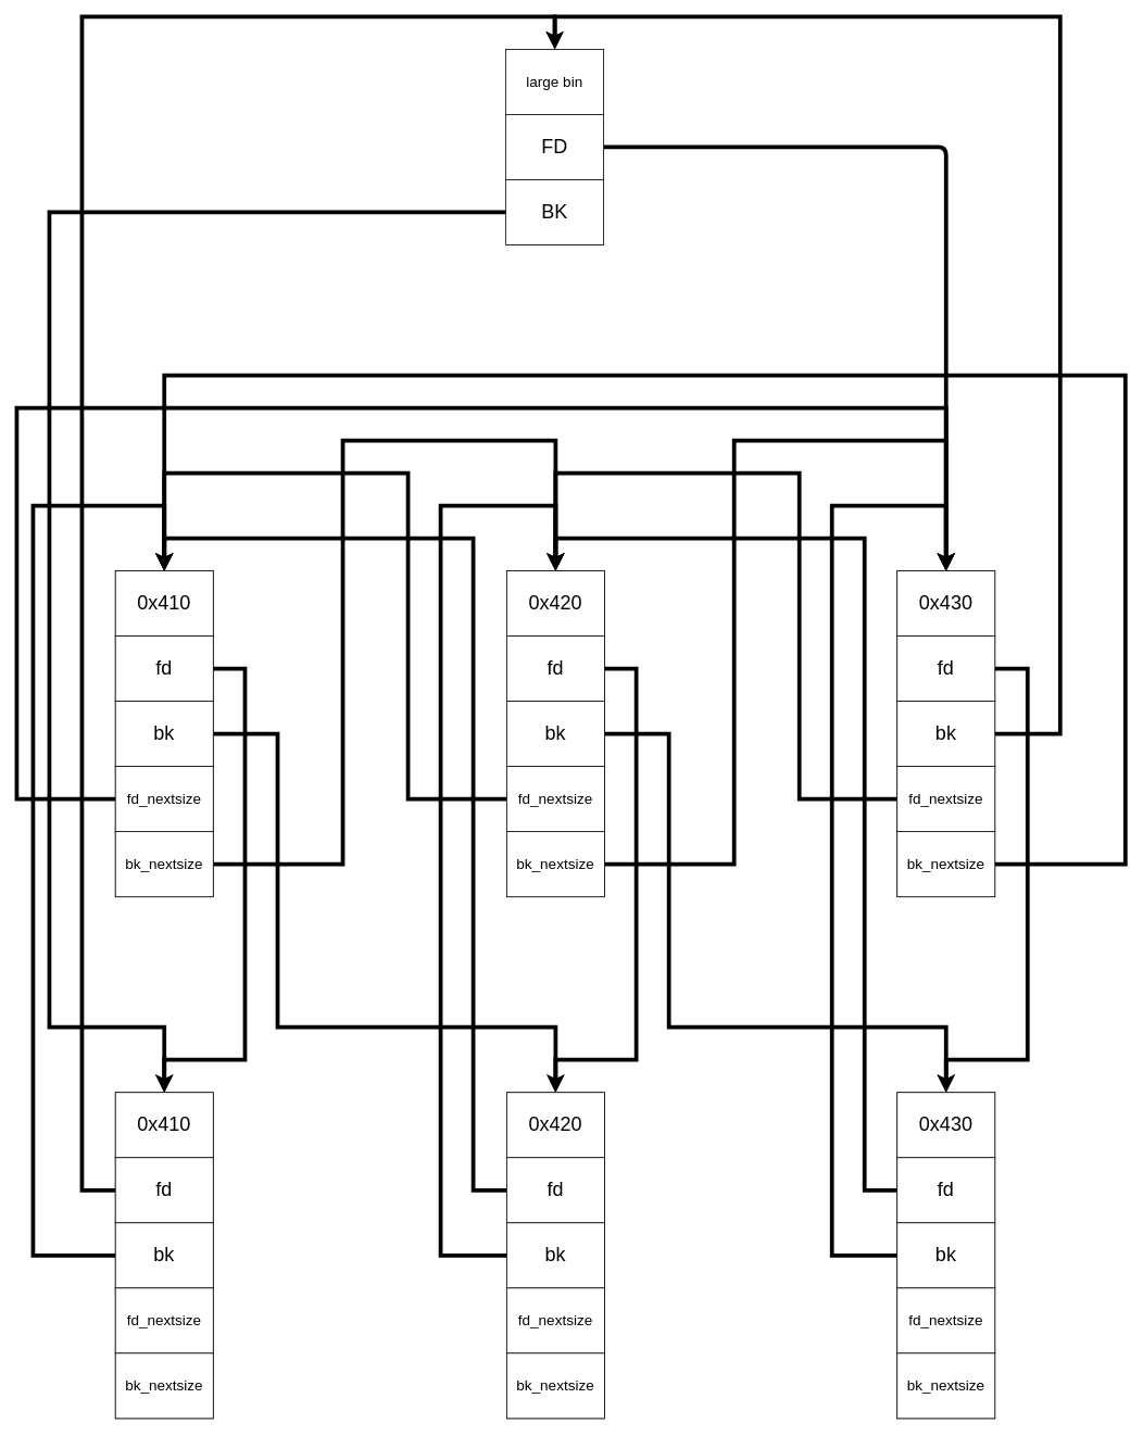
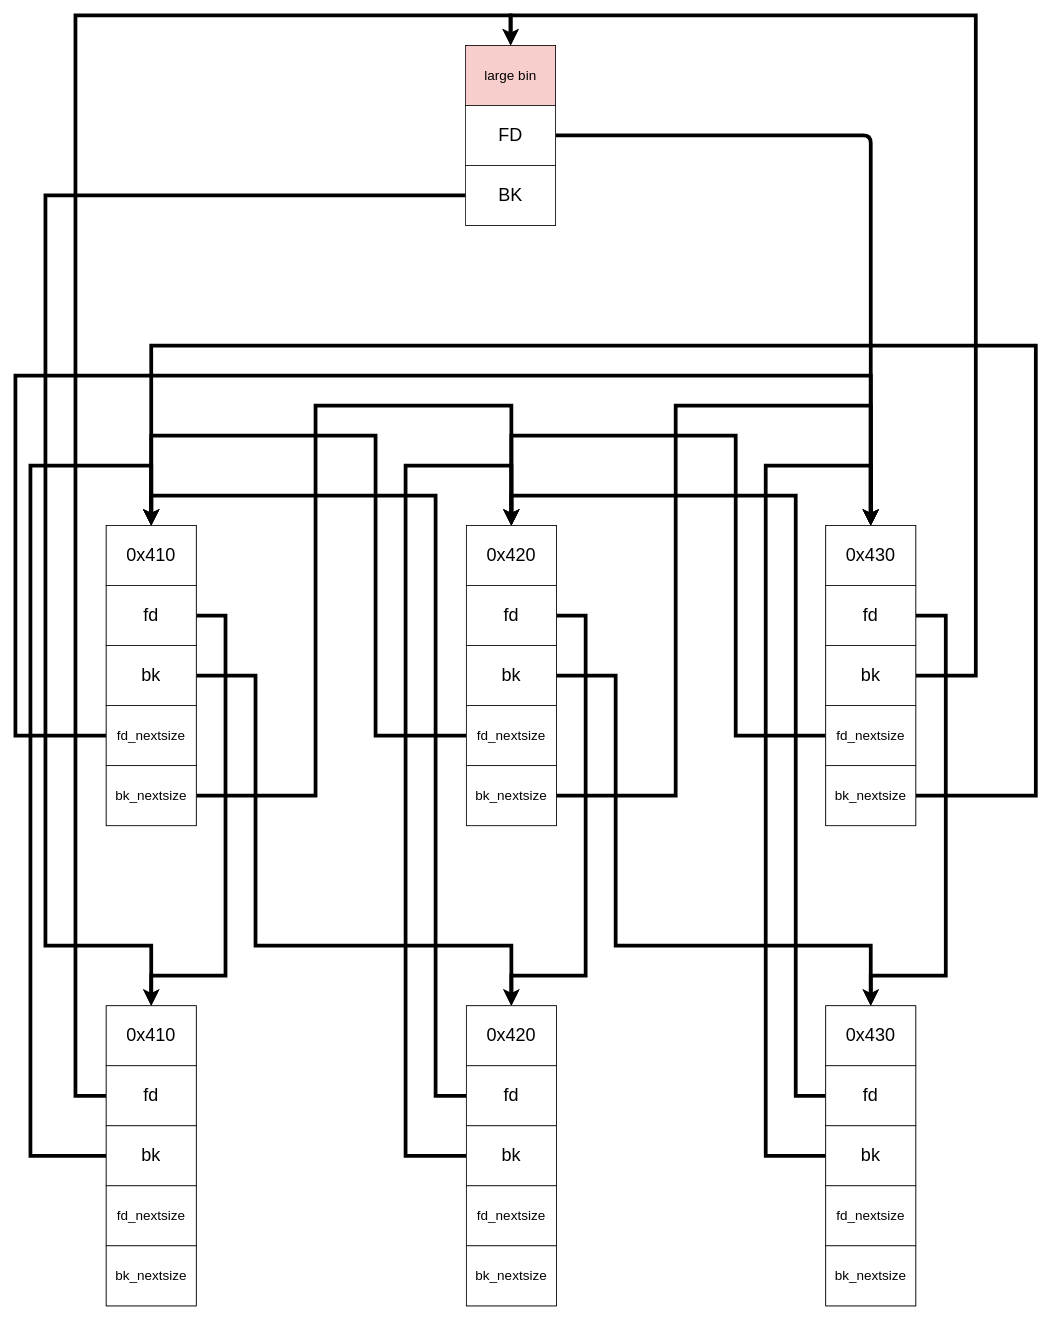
  <mxCell id="0" />
  <mxCell id="1" parent="0" />
  <mxCell id="2" value="" style="rounded=0;whiteSpace=wrap;html=1;" parent="1" vertex="1"><mxGeometry x="141" y="700" width="120" height="400" as="geometry" /></mxCell>
  <mxCell id="3" value="&lt;font style=&quot;font-size: 24px;&quot;&gt;0x410&lt;/font&gt;" style="rounded=0;whiteSpace=wrap;html=1;" parent="1" vertex="1"><mxGeometry x="141" y="700" width="120" height="80" as="geometry" /></mxCell>
  <mxCell id="4" style="edgeStyle=orthogonalEdgeStyle;rounded=0;orthogonalLoop=1;jettySize=auto;html=1;exitX=1;exitY=0.5;exitDx=0;exitDy=0;entryX=0.5;entryY=0;entryDx=0;entryDy=0;strokeWidth=5;" edge="1" parent="1" source="5" target="33"><mxGeometry relative="1" as="geometry"><Array as="points"><mxPoint x="300" y="820" /><mxPoint x="300" y="1300" /><mxPoint x="201" y="1300" /></Array></mxGeometry></mxCell>
  <mxCell id="5" value="&lt;font style=&quot;font-size: 24px;&quot;&gt;fd&lt;/font&gt;" style="rounded=0;whiteSpace=wrap;html=1;" parent="1" vertex="1"><mxGeometry x="141" y="780" width="120" height="80" as="geometry" /></mxCell>
  <mxCell id="6" style="edgeStyle=orthogonalEdgeStyle;rounded=0;orthogonalLoop=1;jettySize=auto;html=1;exitX=1;exitY=0.5;exitDx=0;exitDy=0;entryX=0.5;entryY=0;entryDx=0;entryDy=0;strokeWidth=5;" edge="1" parent="1" source="7" target="41"><mxGeometry relative="1" as="geometry"><Array as="points"><mxPoint x="340" y="900" /><mxPoint x="340" y="1260" /><mxPoint x="681" y="1260" /></Array></mxGeometry></mxCell>
  <mxCell id="7" value="&lt;font style=&quot;font-size: 24px;&quot;&gt;bk&lt;/font&gt;" style="rounded=0;whiteSpace=wrap;html=1;" parent="1" vertex="1"><mxGeometry x="141" y="860" width="120" height="80" as="geometry" /></mxCell>
  <mxCell id="8" style="edgeStyle=orthogonalEdgeStyle;rounded=0;orthogonalLoop=1;jettySize=auto;html=1;exitX=0;exitY=0.5;exitDx=0;exitDy=0;entryX=0.5;entryY=0;entryDx=0;entryDy=0;strokeWidth=5;" edge="1" parent="1" source="9" target="23"><mxGeometry relative="1" as="geometry"><Array as="points"><mxPoint x="20" y="980" /><mxPoint x="20" y="500" /><mxPoint x="1160" y="500" /></Array></mxGeometry></mxCell>
  <mxCell id="9" value="&lt;font style=&quot;font-size: 18px;&quot;&gt;fd_nextsize&lt;/font&gt;" style="rounded=0;whiteSpace=wrap;html=1;" parent="1" vertex="1"><mxGeometry x="141" y="940" width="120" height="80" as="geometry" /></mxCell>
  <mxCell id="10" style="edgeStyle=orthogonalEdgeStyle;rounded=0;orthogonalLoop=1;jettySize=auto;html=1;exitX=1;exitY=0.5;exitDx=0;exitDy=0;entryX=0.5;entryY=0;entryDx=0;entryDy=0;strokeWidth=5;" edge="1" parent="1" source="11" target="13"><mxGeometry relative="1" as="geometry"><Array as="points"><mxPoint x="420" y="1060" /><mxPoint x="420" y="540" /><mxPoint x="681" y="540" /></Array></mxGeometry></mxCell>
  <mxCell id="11" value="&lt;font style=&quot;font-size: 18px;&quot;&gt;bk_nextsize&lt;/font&gt;" style="rounded=0;whiteSpace=wrap;html=1;" parent="1" vertex="1"><mxGeometry x="141" y="1020" width="120" height="80" as="geometry" /></mxCell>
  <mxCell id="12" value="" style="rounded=0;whiteSpace=wrap;html=1;" parent="1" vertex="1"><mxGeometry x="621" y="700" width="120" height="400" as="geometry" /></mxCell>
  <mxCell id="13" value="&lt;font style=&quot;font-size: 24px;&quot;&gt;0x420&lt;/font&gt;" style="rounded=0;whiteSpace=wrap;html=1;" parent="1" vertex="1"><mxGeometry x="621" y="700" width="120" height="80" as="geometry" /></mxCell>
  <mxCell id="14" style="edgeStyle=orthogonalEdgeStyle;rounded=0;orthogonalLoop=1;jettySize=auto;html=1;entryX=0.5;entryY=0;entryDx=0;entryDy=0;exitX=1;exitY=0.5;exitDx=0;exitDy=0;strokeWidth=5;" edge="1" parent="1" source="15" target="41"><mxGeometry relative="1" as="geometry"><mxPoint x="810" y="1000" as="sourcePoint" /><Array as="points"><mxPoint x="780" y="820" /><mxPoint x="780" y="1300" /><mxPoint x="681" y="1300" /></Array></mxGeometry></mxCell>
  <mxCell id="15" value="&lt;font style=&quot;font-size: 24px;&quot;&gt;fd&lt;/font&gt;" style="rounded=0;whiteSpace=wrap;html=1;" parent="1" vertex="1"><mxGeometry x="621" y="780" width="120" height="80" as="geometry" /></mxCell>
  <mxCell id="16" style="edgeStyle=orthogonalEdgeStyle;rounded=0;orthogonalLoop=1;jettySize=auto;html=1;exitX=1;exitY=0.5;exitDx=0;exitDy=0;entryX=0.5;entryY=0;entryDx=0;entryDy=0;strokeWidth=5;" edge="1" parent="1" source="17" target="49"><mxGeometry relative="1" as="geometry"><Array as="points"><mxPoint x="820" y="900" /><mxPoint x="820" y="1260" /><mxPoint x="1160" y="1260" /></Array></mxGeometry></mxCell>
  <mxCell id="17" value="&lt;font style=&quot;font-size: 24px;&quot;&gt;bk&lt;/font&gt;" style="rounded=0;whiteSpace=wrap;html=1;" parent="1" vertex="1"><mxGeometry x="621" y="860" width="120" height="80" as="geometry" /></mxCell>
  <mxCell id="18" style="edgeStyle=orthogonalEdgeStyle;rounded=0;orthogonalLoop=1;jettySize=auto;html=1;exitX=0;exitY=0.5;exitDx=0;exitDy=0;entryX=0.5;entryY=0;entryDx=0;entryDy=0;strokeWidth=5;" edge="1" parent="1" source="19" target="3"><mxGeometry relative="1" as="geometry"><Array as="points"><mxPoint x="500" y="980" /><mxPoint x="500" y="580" /><mxPoint x="201" y="580" /></Array></mxGeometry></mxCell>
  <mxCell id="19" value="&lt;font style=&quot;font-size: 18px;&quot;&gt;fd_nextsize&lt;/font&gt;" style="rounded=0;whiteSpace=wrap;html=1;" parent="1" vertex="1"><mxGeometry x="621" y="940" width="120" height="80" as="geometry" /></mxCell>
  <mxCell id="20" style="edgeStyle=orthogonalEdgeStyle;rounded=0;orthogonalLoop=1;jettySize=auto;html=1;exitX=1;exitY=0.5;exitDx=0;exitDy=0;entryX=0.5;entryY=0;entryDx=0;entryDy=0;strokeWidth=5;" edge="1" parent="1" source="21" target="23"><mxGeometry relative="1" as="geometry"><Array as="points"><mxPoint x="900" y="1060" /><mxPoint x="900" y="540" /><mxPoint x="1160" y="540" /></Array></mxGeometry></mxCell>
  <mxCell id="21" value="&lt;font style=&quot;font-size: 18px;&quot;&gt;bk_nextsize&lt;/font&gt;" style="rounded=0;whiteSpace=wrap;html=1;" parent="1" vertex="1"><mxGeometry x="621" y="1020" width="120" height="80" as="geometry" /></mxCell>
  <mxCell id="22" value="" style="rounded=0;whiteSpace=wrap;html=1;" parent="1" vertex="1"><mxGeometry x="1100" y="700" width="120" height="400" as="geometry" /></mxCell>
  <mxCell id="23" value="&lt;font style=&quot;font-size: 24px;&quot;&gt;0x430&lt;/font&gt;" style="rounded=0;whiteSpace=wrap;html=1;" parent="1" vertex="1"><mxGeometry x="1100" y="700" width="120" height="80" as="geometry" /></mxCell>
  <mxCell id="24" style="edgeStyle=orthogonalEdgeStyle;rounded=0;orthogonalLoop=1;jettySize=auto;html=1;entryX=0.5;entryY=0;entryDx=0;entryDy=0;exitX=1;exitY=0.5;exitDx=0;exitDy=0;strokeWidth=5;" edge="1" parent="1" source="25" target="49"><mxGeometry relative="1" as="geometry"><Array as="points"><mxPoint x="1260" y="820" /><mxPoint x="1260" y="1300" /><mxPoint x="1160" y="1300" /></Array></mxGeometry></mxCell>
  <mxCell id="25" value="&lt;font style=&quot;font-size: 24px;&quot;&gt;fd&lt;/font&gt;" style="rounded=0;whiteSpace=wrap;html=1;" parent="1" vertex="1"><mxGeometry x="1100" y="780" width="120" height="80" as="geometry" /></mxCell>
  <mxCell id="26" style="edgeStyle=orthogonalEdgeStyle;rounded=0;orthogonalLoop=1;jettySize=auto;html=1;exitX=1;exitY=0.5;exitDx=0;exitDy=0;entryX=0.5;entryY=0;entryDx=0;entryDy=0;strokeWidth=5;" edge="1" parent="1" source="27" target="57"><mxGeometry relative="1" as="geometry"><Array as="points"><mxPoint x="1300" y="900" /><mxPoint x="1300" y="20" /><mxPoint x="680" y="20" /></Array></mxGeometry></mxCell>
  <mxCell id="27" value="&lt;font style=&quot;font-size: 24px;&quot;&gt;bk&lt;/font&gt;" style="rounded=0;whiteSpace=wrap;html=1;" parent="1" vertex="1"><mxGeometry x="1100" y="860" width="120" height="80" as="geometry" /></mxCell>
  <mxCell id="28" style="edgeStyle=orthogonalEdgeStyle;rounded=0;orthogonalLoop=1;jettySize=auto;html=1;exitX=0;exitY=0.5;exitDx=0;exitDy=0;entryX=0.5;entryY=0;entryDx=0;entryDy=0;strokeWidth=5;" edge="1" parent="1" source="29" target="13"><mxGeometry relative="1" as="geometry"><Array as="points"><mxPoint x="980" y="980" /><mxPoint x="980" y="580" /><mxPoint x="681" y="580" /></Array></mxGeometry></mxCell>
  <mxCell id="29" value="&lt;font style=&quot;font-size: 18px;&quot;&gt;fd_nextsize&lt;/font&gt;" style="rounded=0;whiteSpace=wrap;html=1;" parent="1" vertex="1"><mxGeometry x="1100" y="940" width="120" height="80" as="geometry" /></mxCell>
  <mxCell id="30" style="edgeStyle=orthogonalEdgeStyle;rounded=0;orthogonalLoop=1;jettySize=auto;html=1;exitX=1;exitY=0.5;exitDx=0;exitDy=0;entryX=0.5;entryY=0;entryDx=0;entryDy=0;strokeWidth=5;" edge="1" parent="1" source="31" target="3"><mxGeometry relative="1" as="geometry"><Array as="points"><mxPoint x="1380" y="1060" /><mxPoint x="1380" y="460" /><mxPoint x="201" y="460" /></Array></mxGeometry></mxCell>
  <mxCell id="31" value="&lt;font style=&quot;font-size: 18px;&quot;&gt;bk_nextsize&lt;/font&gt;" style="rounded=0;whiteSpace=wrap;html=1;" parent="1" vertex="1"><mxGeometry x="1100" y="1020" width="120" height="80" as="geometry" /></mxCell>
  <mxCell id="32" value="" style="rounded=0;whiteSpace=wrap;html=1;" parent="1" vertex="1"><mxGeometry x="141" y="1340" width="120" height="400" as="geometry" /></mxCell>
  <mxCell id="33" value="&lt;font style=&quot;font-size: 24px;&quot;&gt;0x410&lt;/font&gt;" style="rounded=0;whiteSpace=wrap;html=1;" parent="1" vertex="1"><mxGeometry x="141" y="1340" width="120" height="80" as="geometry" /></mxCell>
  <mxCell id="34" style="edgeStyle=orthogonalEdgeStyle;rounded=0;orthogonalLoop=1;jettySize=auto;html=1;exitX=0;exitY=0.5;exitDx=0;exitDy=0;entryX=0.5;entryY=0;entryDx=0;entryDy=0;strokeWidth=5;" edge="1" parent="1" source="35" target="57"><mxGeometry relative="1" as="geometry"><Array as="points"><mxPoint x="100" y="1460" /><mxPoint x="100" y="20" /><mxPoint x="680" y="20" /></Array></mxGeometry></mxCell>
  <mxCell id="35" value="&lt;font style=&quot;font-size: 24px;&quot;&gt;fd&lt;/font&gt;" style="rounded=0;whiteSpace=wrap;html=1;" parent="1" vertex="1"><mxGeometry x="141" y="1420" width="120" height="80" as="geometry" /></mxCell>
  <mxCell id="36" style="edgeStyle=orthogonalEdgeStyle;rounded=0;orthogonalLoop=1;jettySize=auto;html=1;exitX=0;exitY=0.5;exitDx=0;exitDy=0;entryX=0.5;entryY=0;entryDx=0;entryDy=0;strokeWidth=5;" edge="1" parent="1" source="37" target="3"><mxGeometry relative="1" as="geometry"><Array as="points"><mxPoint x="40" y="1540" /><mxPoint x="40" y="620" /><mxPoint x="201" y="620" /></Array></mxGeometry></mxCell>
  <mxCell id="37" value="&lt;font style=&quot;font-size: 24px;&quot;&gt;bk&lt;/font&gt;" style="rounded=0;whiteSpace=wrap;html=1;" parent="1" vertex="1"><mxGeometry x="141" y="1500" width="120" height="80" as="geometry" /></mxCell>
  <mxCell id="38" value="&lt;font style=&quot;font-size: 18px;&quot;&gt;fd_nextsize&lt;/font&gt;" style="rounded=0;whiteSpace=wrap;html=1;" parent="1" vertex="1"><mxGeometry x="141" y="1580" width="120" height="80" as="geometry" /></mxCell>
  <mxCell id="39" value="&lt;font style=&quot;font-size: 18px;&quot;&gt;bk_nextsize&lt;/font&gt;" style="rounded=0;whiteSpace=wrap;html=1;" parent="1" vertex="1"><mxGeometry x="141" y="1660" width="120" height="80" as="geometry" /></mxCell>
  <mxCell id="40" value="" style="rounded=0;whiteSpace=wrap;html=1;" parent="1" vertex="1"><mxGeometry x="621" y="1340" width="120" height="400" as="geometry" /></mxCell>
  <mxCell id="41" value="&lt;font style=&quot;font-size: 24px;&quot;&gt;0x420&lt;/font&gt;" style="rounded=0;whiteSpace=wrap;html=1;" parent="1" vertex="1"><mxGeometry x="621" y="1340" width="120" height="80" as="geometry" /></mxCell>
  <mxCell id="42" style="edgeStyle=orthogonalEdgeStyle;rounded=0;orthogonalLoop=1;jettySize=auto;html=1;exitX=0;exitY=0.5;exitDx=0;exitDy=0;entryX=0.5;entryY=0;entryDx=0;entryDy=0;strokeWidth=5;" edge="1" parent="1" source="44" target="3"><mxGeometry relative="1" as="geometry"><Array as="points"><mxPoint x="580" y="1460" /><mxPoint x="580" y="660" /><mxPoint x="201" y="660" /></Array></mxGeometry></mxCell>
  <mxCell id="43" style="edgeStyle=orthogonalEdgeStyle;rounded=0;orthogonalLoop=1;jettySize=auto;html=1;exitX=0;exitY=0.5;exitDx=0;exitDy=0;entryX=0.5;entryY=0;entryDx=0;entryDy=0;strokeWidth=5;" edge="1" parent="1" source="45" target="13"><mxGeometry relative="1" as="geometry"><Array as="points"><mxPoint x="540" y="1540" /><mxPoint x="540" y="620" /><mxPoint x="681" y="620" /></Array></mxGeometry></mxCell>
  <mxCell id="44" value="&lt;font style=&quot;font-size: 24px;&quot;&gt;fd&lt;/font&gt;" style="rounded=0;whiteSpace=wrap;html=1;" parent="1" vertex="1"><mxGeometry x="621" y="1420" width="120" height="80" as="geometry" /></mxCell>
  <mxCell id="45" value="&lt;font style=&quot;font-size: 24px;&quot;&gt;bk&lt;/font&gt;" style="rounded=0;whiteSpace=wrap;html=1;" parent="1" vertex="1"><mxGeometry x="621" y="1500" width="120" height="80" as="geometry" /></mxCell>
  <mxCell id="46" value="&lt;font style=&quot;font-size: 18px;&quot;&gt;fd_nextsize&lt;/font&gt;" style="rounded=0;whiteSpace=wrap;html=1;" parent="1" vertex="1"><mxGeometry x="621" y="1580" width="120" height="80" as="geometry" /></mxCell>
  <mxCell id="47" value="&lt;font style=&quot;font-size: 18px;&quot;&gt;bk_nextsize&lt;/font&gt;" style="rounded=0;whiteSpace=wrap;html=1;" parent="1" vertex="1"><mxGeometry x="621" y="1660" width="120" height="80" as="geometry" /></mxCell>
  <mxCell id="48" value="" style="rounded=0;whiteSpace=wrap;html=1;" parent="1" vertex="1"><mxGeometry x="1100" y="1340" width="120" height="400" as="geometry" /></mxCell>
  <mxCell id="49" value="&lt;font style=&quot;font-size: 24px;&quot;&gt;0x430&lt;/font&gt;" style="rounded=0;whiteSpace=wrap;html=1;" parent="1" vertex="1"><mxGeometry x="1100" y="1340" width="120" height="80" as="geometry" /></mxCell>
  <mxCell id="50" style="edgeStyle=orthogonalEdgeStyle;rounded=0;orthogonalLoop=1;jettySize=auto;html=1;exitX=0;exitY=0.5;exitDx=0;exitDy=0;entryX=0.5;entryY=0;entryDx=0;entryDy=0;strokeWidth=5;" edge="1" parent="1" source="51" target="13"><mxGeometry relative="1" as="geometry"><Array as="points"><mxPoint x="1060" y="1460" /><mxPoint x="1060" y="660" /><mxPoint x="681" y="660" /></Array></mxGeometry></mxCell>
  <mxCell id="51" value="&lt;font style=&quot;font-size: 24px;&quot;&gt;fd&lt;/font&gt;" style="rounded=0;whiteSpace=wrap;html=1;" parent="1" vertex="1"><mxGeometry x="1100" y="1420" width="120" height="80" as="geometry" /></mxCell>
  <mxCell id="52" style="edgeStyle=orthogonalEdgeStyle;rounded=0;orthogonalLoop=1;jettySize=auto;html=1;exitX=0;exitY=0.5;exitDx=0;exitDy=0;entryX=0.5;entryY=0;entryDx=0;entryDy=0;strokeWidth=5;" edge="1" parent="1" source="53" target="23"><mxGeometry relative="1" as="geometry"><Array as="points"><mxPoint x="1020" y="1540" /><mxPoint x="1020" y="620" /><mxPoint x="1160" y="620" /></Array></mxGeometry></mxCell>
  <mxCell id="53" value="&lt;font style=&quot;font-size: 24px;&quot;&gt;bk&lt;/font&gt;" style="rounded=0;whiteSpace=wrap;html=1;" parent="1" vertex="1"><mxGeometry x="1100" y="1500" width="120" height="80" as="geometry" /></mxCell>
  <mxCell id="54" value="&lt;font style=&quot;font-size: 18px;&quot;&gt;fd_nextsize&lt;/font&gt;" style="rounded=0;whiteSpace=wrap;html=1;" parent="1" vertex="1"><mxGeometry x="1100" y="1580" width="120" height="80" as="geometry" /></mxCell>
  <mxCell id="55" value="&lt;font style=&quot;font-size: 18px;&quot;&gt;bk_nextsize&lt;/font&gt;" style="rounded=0;whiteSpace=wrap;html=1;" parent="1" vertex="1"><mxGeometry x="1100" y="1660" width="120" height="80" as="geometry" /></mxCell>
  <mxCell id="56" value="" style="rounded=0;whiteSpace=wrap;html=1;fontSize=18;" parent="1" vertex="1"><mxGeometry x="621" y="60" width="119" height="240" as="geometry" /></mxCell>
- <mxCell id="57" value="large bin" style="rounded=0;whiteSpace=wrap;html=1;fontSize=18;" parent="1" vertex="1"><mxGeometry x="620" y="60" width="120" height="80" as="geometry" /></mxCell>
+ <mxCell id="57" value="large bin" style="rounded=0;whiteSpace=wrap;html=1;fontSize=18;fillColor=#f8cecc;" parent="1" vertex="1"><mxGeometry x="620" y="60" width="120" height="80" as="geometry" /></mxCell>
  <mxCell id="58" style="edgeStyle=none;html=1;exitX=1;exitY=0.5;exitDx=0;exitDy=0;entryX=0.5;entryY=0;entryDx=0;entryDy=0;fontSize=24;strokeWidth=5;endSize=6;startSize=6;" parent="1" source="59" target="23" edge="1"><mxGeometry relative="1" as="geometry"><Array as="points"><mxPoint x="1160" y="180" /></Array></mxGeometry></mxCell>
  <mxCell id="59" value="&lt;font style=&quot;font-size: 24px;&quot;&gt;FD&lt;/font&gt;" style="rounded=0;whiteSpace=wrap;html=1;fontSize=18;" parent="1" vertex="1"><mxGeometry x="620" y="140" width="120" height="80" as="geometry" /></mxCell>
  <mxCell id="60" style="edgeStyle=orthogonalEdgeStyle;rounded=0;orthogonalLoop=1;jettySize=auto;html=1;exitX=0;exitY=0.5;exitDx=0;exitDy=0;entryX=0.5;entryY=0;entryDx=0;entryDy=0;strokeWidth=5;" edge="1" parent="1" source="61" target="33"><mxGeometry relative="1" as="geometry"><Array as="points"><mxPoint x="60" y="260" /><mxPoint x="60" y="1260" /><mxPoint x="201" y="1260" /></Array></mxGeometry></mxCell>
  <mxCell id="61" value="&lt;font style=&quot;font-size: 24px;&quot;&gt;BK&lt;/font&gt;" style="rounded=0;whiteSpace=wrap;html=1;fontSize=18;" parent="1" vertex="1"><mxGeometry x="620" y="220" width="120" height="80" as="geometry" /></mxCell>
